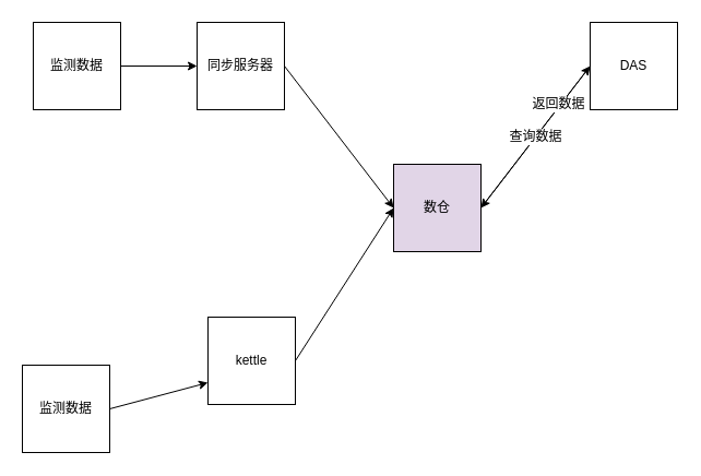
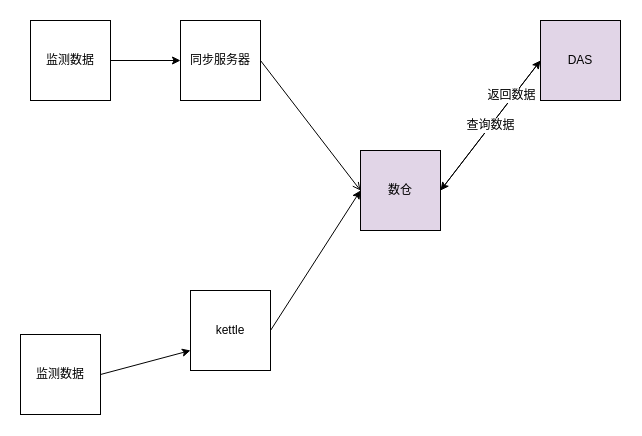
  <mxCell id="0" />
  <mxCell id="1" parent="0" />
- <mxCell id="2" style="edgeStyle=none;rounded=0;orthogonalLoop=1;jettySize=auto;html=1;exitX=1;exitY=0.5;exitDx=0;exitDy=0;entryX=0;entryY=0.5;entryDx=0;entryDy=0;" edge="1" parent="1" source="3" target="7"><mxGeometry relative="1" as="geometry" /></mxCell>
+ <mxCell id="2" style="edgeStyle=none;rounded=0;orthogonalLoop=1;jettySize=auto;html=1;exitX=1;exitY=0.5;exitDx=0;exitDy=0;entryX=0;entryY=0.5;entryDx=0;entryDy=0;endArrow=open;" edge="1" parent="1" source="3" target="7"><mxGeometry relative="1" as="geometry" /></mxCell>
  <mxCell id="3" value="同步服务器" style="whiteSpace=wrap;html=1;aspect=fixed;" vertex="1" parent="1"><mxGeometry x="180" y="20" width="80" height="80" as="geometry" /></mxCell>
  <mxCell id="4" style="rounded=0;orthogonalLoop=1;jettySize=auto;html=1;exitX=1;exitY=0.5;exitDx=0;exitDy=0;entryX=0;entryY=0.5;entryDx=0;entryDy=0;" edge="1" parent="1" source="5" target="3"><mxGeometry relative="1" as="geometry" /></mxCell>
  <mxCell id="5" value="监测数据" style="whiteSpace=wrap;html=1;aspect=fixed;" vertex="1" parent="1"><mxGeometry x="30" y="20" width="80" height="80" as="geometry" /></mxCell>
  <mxCell id="6" style="edgeStyle=none;rounded=0;orthogonalLoop=1;jettySize=auto;html=1;exitX=1;exitY=0.5;exitDx=0;exitDy=0;entryX=0;entryY=0.5;entryDx=0;entryDy=0;" edge="1" parent="1" source="7" target="15"><mxGeometry relative="1" as="geometry" /></mxCell>
  <mxCell id="7" value="数仓" style="whiteSpace=wrap;html=1;aspect=fixed;fillColor=#e1d5e7;" vertex="1" parent="1"><mxGeometry x="360" y="150" width="80" height="80" as="geometry" /></mxCell>
  <mxCell id="8" style="edgeStyle=none;rounded=0;orthogonalLoop=1;jettySize=auto;html=1;exitX=1;exitY=0.5;exitDx=0;exitDy=0;entryX=0;entryY=0.5;entryDx=0;entryDy=0;" edge="1" parent="1" source="9" target="7"><mxGeometry relative="1" as="geometry" /></mxCell>
  <mxCell id="9" value="kettle" style="whiteSpace=wrap;html=1;aspect=fixed;" vertex="1" parent="1"><mxGeometry x="190" y="290" width="80" height="80" as="geometry" /></mxCell>
  <mxCell id="10" style="edgeStyle=none;rounded=0;orthogonalLoop=1;jettySize=auto;html=1;exitX=1;exitY=0.5;exitDx=0;exitDy=0;entryX=0;entryY=0.75;entryDx=0;entryDy=0;" edge="1" parent="1" source="11" target="9"><mxGeometry relative="1" as="geometry" /></mxCell>
  <mxCell id="11" value="监测数据" style="whiteSpace=wrap;html=1;aspect=fixed;" vertex="1" parent="1"><mxGeometry x="20" y="334" width="80" height="80" as="geometry" /></mxCell>
  <mxCell id="12" style="edgeStyle=none;rounded=0;orthogonalLoop=1;jettySize=auto;html=1;exitX=0;exitY=0.5;exitDx=0;exitDy=0;entryX=1;entryY=0.5;entryDx=0;entryDy=0;" edge="1" parent="1" source="15" target="7"><mxGeometry relative="1" as="geometry" /></mxCell>
  <mxCell id="13" value="查询数据" style="text;html=1;resizable=0;points=[];align=center;verticalAlign=middle;labelBackgroundColor=#ffffff;" vertex="1" connectable="0" parent="12"><mxGeometry x="0.175" y="1" relative="1" as="geometry"><mxPoint x="7.5" y="-12.5" as="offset" /></mxGeometry></mxCell>
  <mxCell id="14" value="返回数据" style="text;html=1;resizable=0;points=[];align=center;verticalAlign=middle;labelBackgroundColor=#ffffff;" vertex="1" connectable="0" parent="12"><mxGeometry x="-0.525" y="3" relative="1" as="geometry"><mxPoint x="-8.5" y="1.5" as="offset" /></mxGeometry></mxCell>
- <mxCell id="15" value="DAS" style="whiteSpace=wrap;html=1;aspect=fixed;" vertex="1" parent="1"><mxGeometry x="540" y="20" width="80" height="80" as="geometry" /></mxCell>
+ <mxCell id="15" value="DAS" style="whiteSpace=wrap;html=1;aspect=fixed;fillColor=#e1d5e7;" vertex="1" parent="1"><mxGeometry x="540" y="20" width="80" height="80" as="geometry" /></mxCell>
